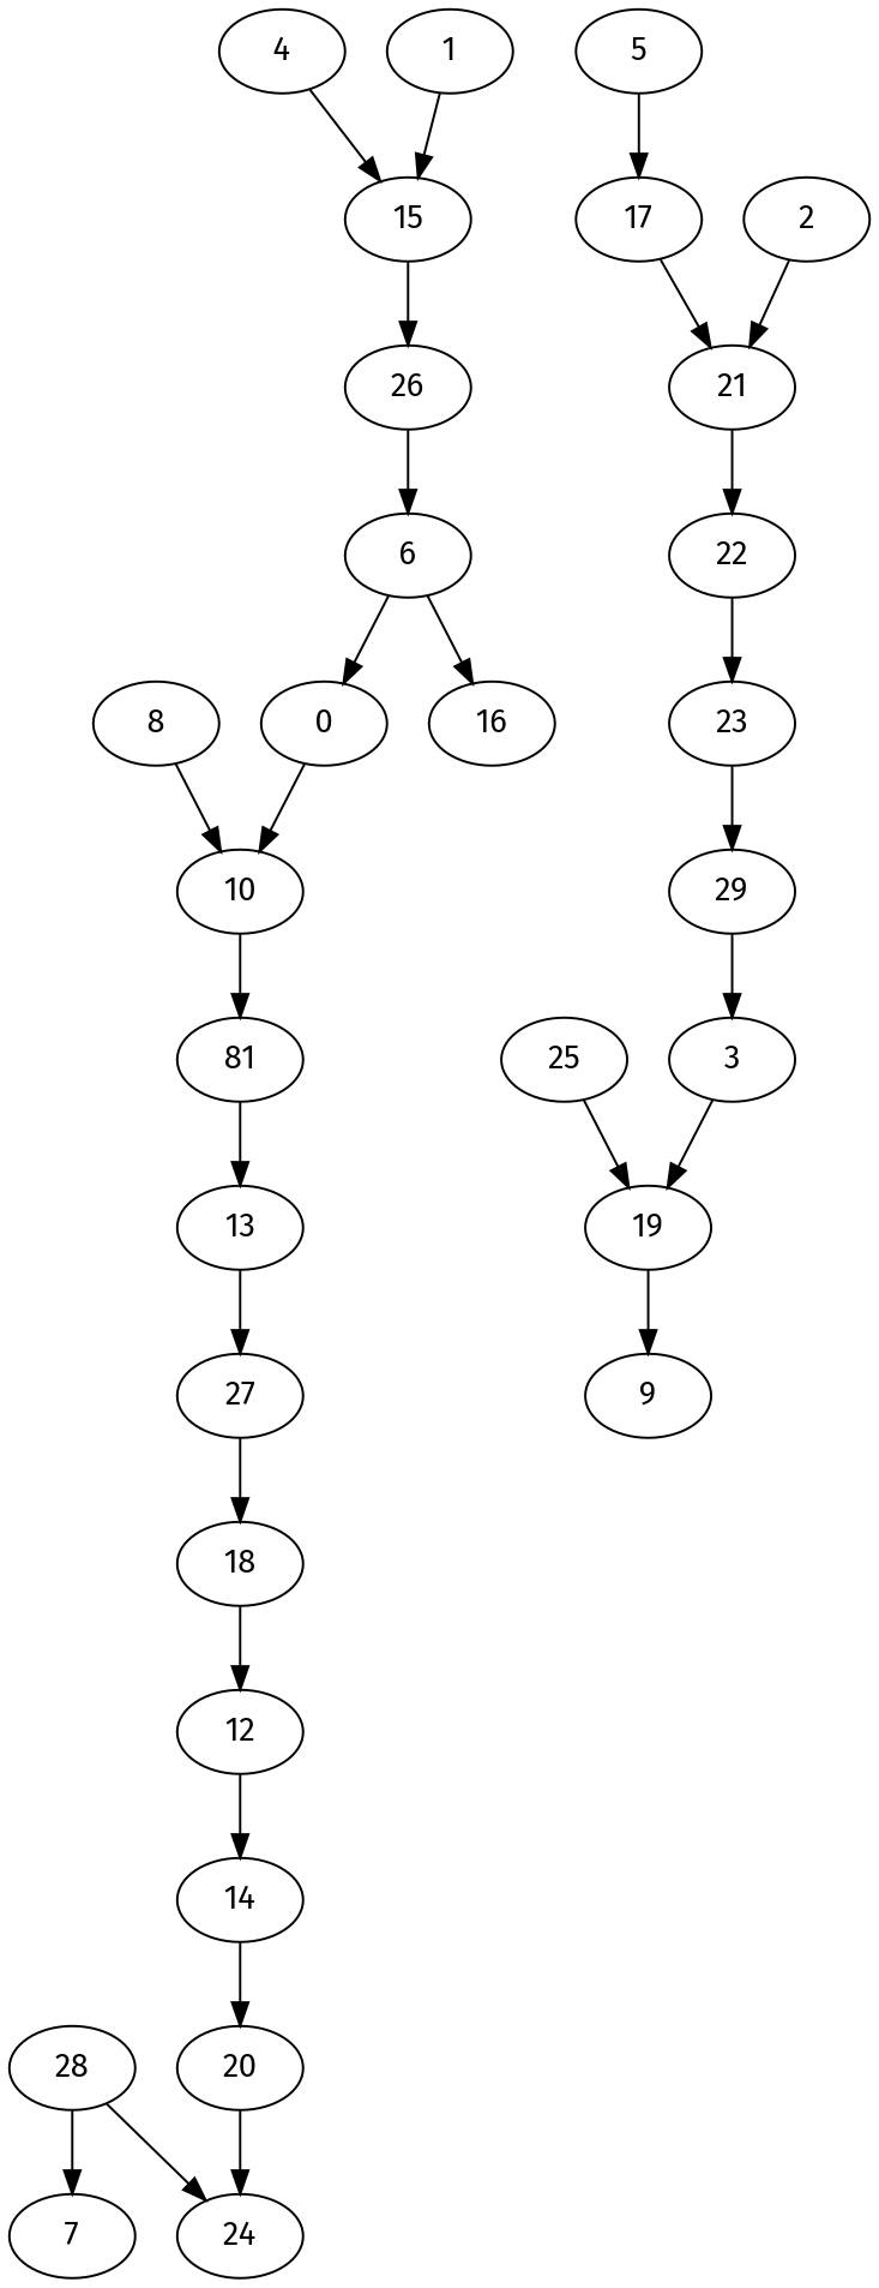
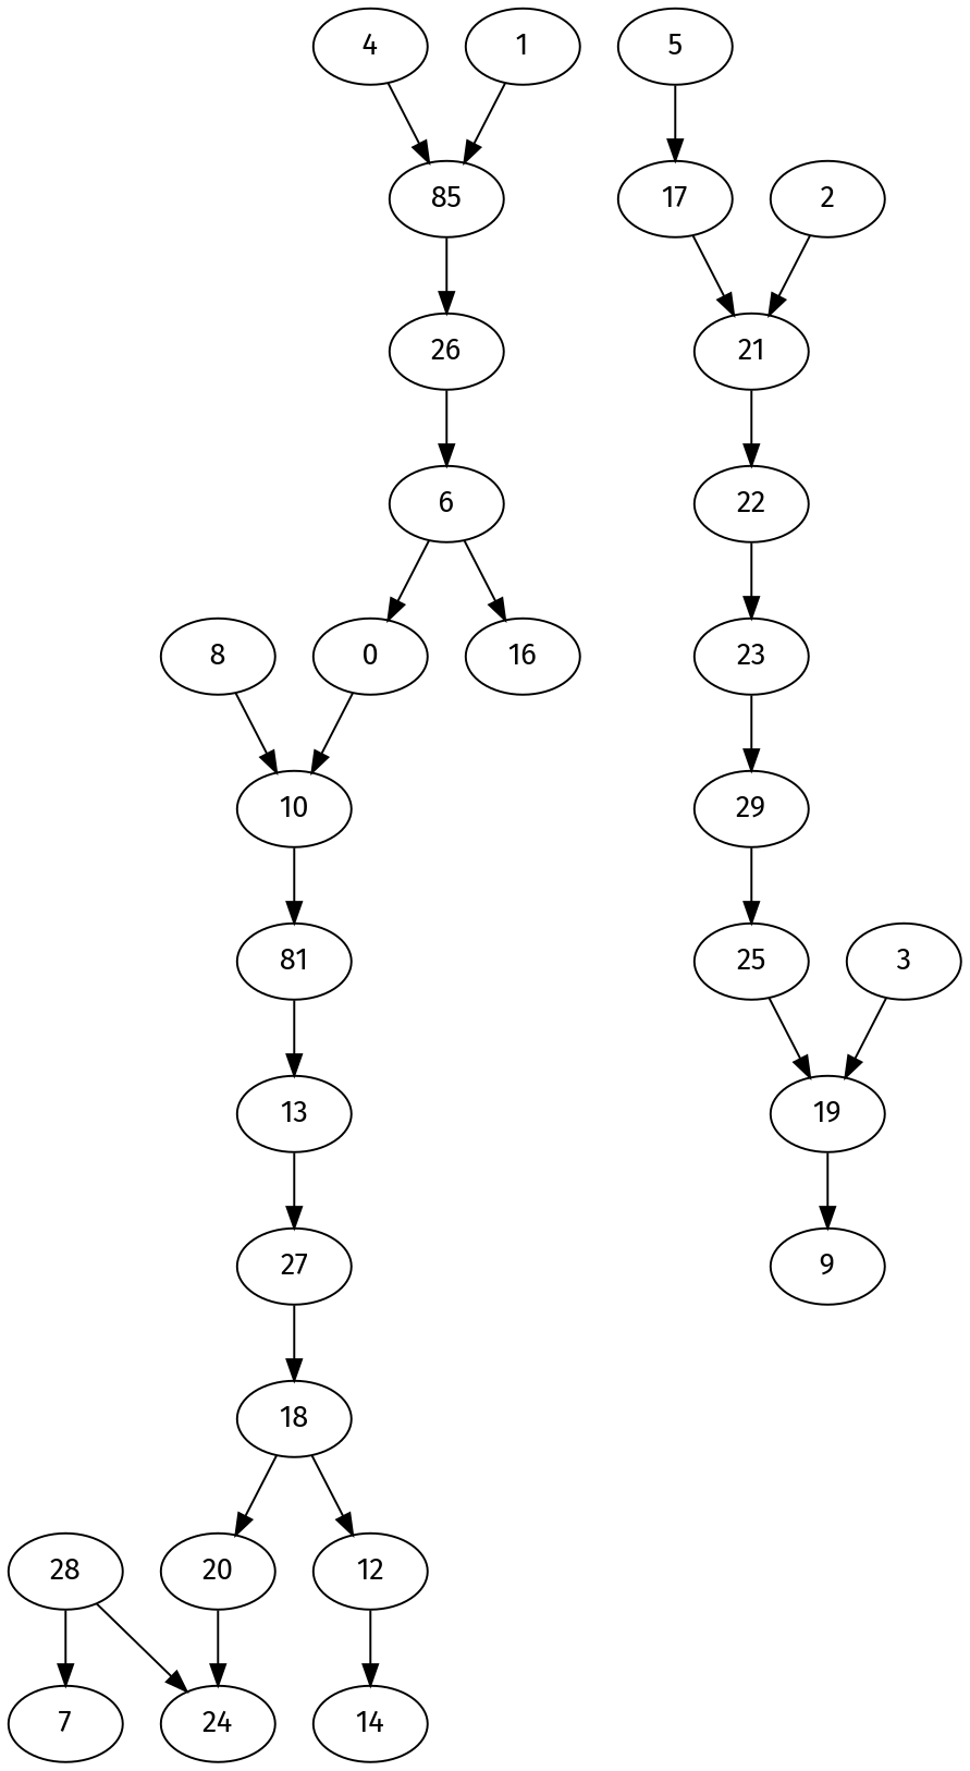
  digraph {
    fontname="Fira Sans"
    node [fontname="Fira Sans"]
    edge [fontname="Fira Sans"]
    28
    7
    24
    20
    14
    12
    18
    27
    13
    n10 [label=81]
    10
    8
    19
    9
    25
    29
    23
    22
    21
    17
    5
    2
    3
    0
    6
    16
    26
-   15
+   15 [label=85]
    4
    1
    28 -> 7
    28 -> 24
    20 -> 24
-   14 -> 20
+   18 -> 20
    12 -> 14
    18 -> 12
    27 -> 18
    13 -> 27
    n10 -> 13
    10 -> n10
    8 -> 10
    19 -> 9
    25 -> 19
-   29 -> 3
+   29 -> 25
    23 -> 29
    22 -> 23
    21 -> 22
    17 -> 21
    5 -> 17
    2 -> 21
    3 -> 19
    0 -> 10
    6 -> 0
    6 -> 16
    26 -> 6
    15 -> 26
    4 -> 15
    1 -> 15
  }
